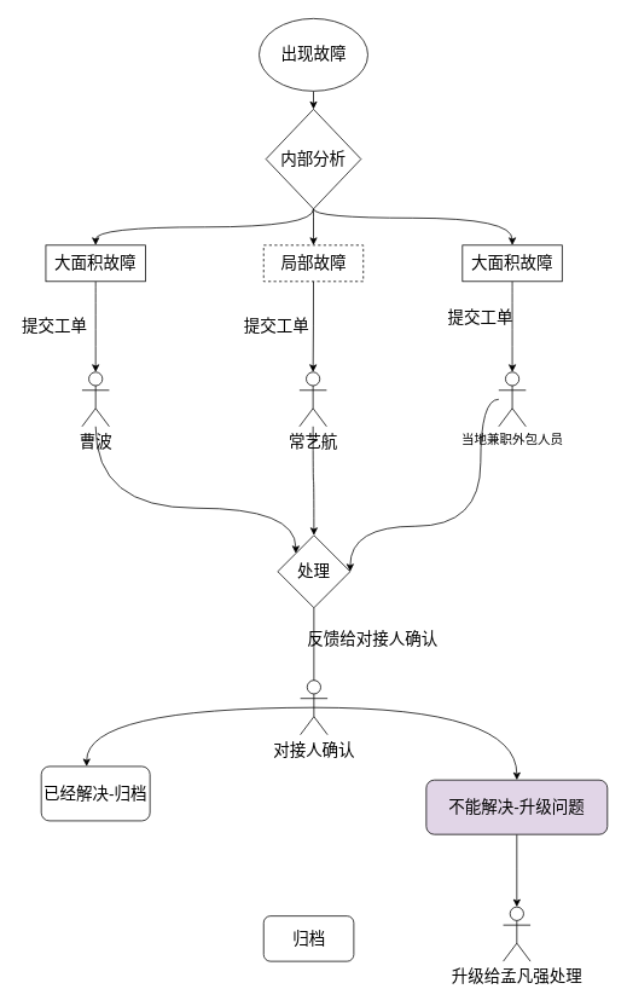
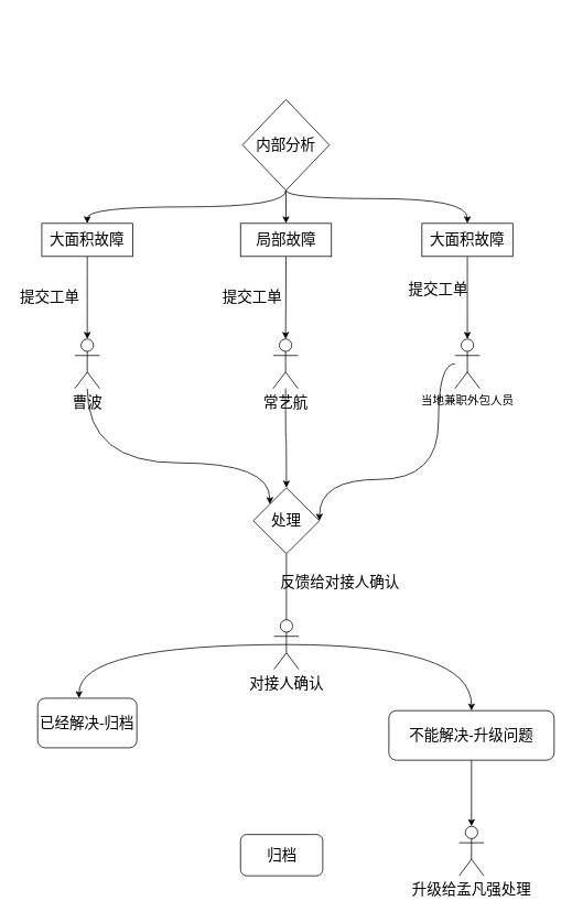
  <mxCell id="0" />
  <mxCell id="1" parent="0" />
  <mxCell id="2" style="edgeStyle=orthogonalEdgeStyle;curved=1;rounded=0;orthogonalLoop=1;jettySize=auto;html=1;exitX=0.5;exitY=1;exitDx=0;exitDy=0;entryX=0.5;entryY=0;entryDx=0;entryDy=0;entryPerimeter=0;" edge="1" parent="1" source="3" target="15"><mxGeometry relative="1" as="geometry" /></mxCell>
  <mxCell id="3" value="&lt;font style=&quot;font-size: 18px&quot;&gt;大面积故障&lt;br&gt;&lt;/font&gt;" style="rounded=0;whiteSpace=wrap;html=1;" vertex="1" parent="1"><mxGeometry x="50" y="270" width="110" height="40" as="geometry" /></mxCell>
- <mxCell id="4" style="edgeStyle=orthogonalEdgeStyle;rounded=0;orthogonalLoop=1;jettySize=auto;html=1;exitX=0.5;exitY=1;exitDx=0;exitDy=0;entryX=0.5;entryY=0;entryDx=0;entryDy=0;" edge="1" parent="1" source="5" target="9"><mxGeometry relative="1" as="geometry" /></mxCell>
- <mxCell id="5" value="&lt;font style=&quot;font-size: 18px&quot;&gt;出现故障&lt;/font&gt;" style="ellipse;whiteSpace=wrap;html=1;" vertex="1" parent="1"><mxGeometry x="285.5" y="20" width="120" height="80" as="geometry" /></mxCell>
  <mxCell id="6" style="edgeStyle=orthogonalEdgeStyle;curved=1;rounded=0;orthogonalLoop=1;jettySize=auto;html=1;exitX=0.5;exitY=1;exitDx=0;exitDy=0;entryX=0.5;entryY=0;entryDx=0;entryDy=0;" edge="1" parent="1" source="9" target="3"><mxGeometry relative="1" as="geometry" /></mxCell>
  <mxCell id="7" style="edgeStyle=orthogonalEdgeStyle;curved=1;rounded=0;orthogonalLoop=1;jettySize=auto;html=1;exitX=0.5;exitY=1;exitDx=0;exitDy=0;entryX=0.5;entryY=0;entryDx=0;entryDy=0;" edge="1" parent="1" source="9" target="11"><mxGeometry relative="1" as="geometry" /></mxCell>
  <mxCell id="8" style="edgeStyle=orthogonalEdgeStyle;curved=1;rounded=0;orthogonalLoop=1;jettySize=auto;html=1;exitX=0.5;exitY=1;exitDx=0;exitDy=0;" edge="1" parent="1" source="9" target="13"><mxGeometry relative="1" as="geometry"><Array as="points"><mxPoint x="346" y="240" /><mxPoint x="565" y="240" /></Array></mxGeometry></mxCell>
  <mxCell id="9" value="&lt;font style=&quot;font-size: 18px&quot;&gt;内部分析&lt;br&gt;&lt;/font&gt;" style="rhombus;whiteSpace=wrap;html=1;" vertex="1" parent="1"><mxGeometry x="293" y="120" width="105" height="110" as="geometry" /></mxCell>
  <mxCell id="10" style="edgeStyle=orthogonalEdgeStyle;curved=1;rounded=0;orthogonalLoop=1;jettySize=auto;html=1;exitX=0.5;exitY=1;exitDx=0;exitDy=0;entryX=0.5;entryY=0;entryDx=0;entryDy=0;entryPerimeter=0;" edge="1" parent="1" source="11" target="18"><mxGeometry relative="1" as="geometry" /></mxCell>
- <mxCell id="11" value="&lt;font style=&quot;font-size: 18px&quot;&gt;局部故障&lt;br&gt;&lt;/font&gt;" style="rounded=0;whiteSpace=wrap;html=1;dashed=1;" vertex="1" parent="1"><mxGeometry x="290.5" y="270" width="110" height="40" as="geometry" /></mxCell>
+ <mxCell id="11" value="&lt;font style=&quot;font-size: 18px&quot;&gt;局部故障&lt;br&gt;&lt;/font&gt;" style="rounded=0;whiteSpace=wrap;html=1;" vertex="1" parent="1"><mxGeometry x="290.5" y="270" width="110" height="40" as="geometry" /></mxCell>
  <mxCell id="12" style="edgeStyle=orthogonalEdgeStyle;curved=1;rounded=0;orthogonalLoop=1;jettySize=auto;html=1;exitX=0.5;exitY=1;exitDx=0;exitDy=0;entryX=0.5;entryY=0;entryDx=0;entryDy=0;entryPerimeter=0;" edge="1" parent="1" source="13" target="21"><mxGeometry relative="1" as="geometry" /></mxCell>
  <mxCell id="13" value="&lt;font style=&quot;font-size: 18px&quot;&gt;大面积故障&lt;br&gt;&lt;/font&gt;" style="rounded=0;whiteSpace=wrap;html=1;" vertex="1" parent="1"><mxGeometry x="510" y="270" width="110" height="40" as="geometry" /></mxCell>
  <mxCell id="14" style="edgeStyle=orthogonalEdgeStyle;curved=1;rounded=0;orthogonalLoop=1;jettySize=auto;html=1;entryX=0;entryY=0;entryDx=0;entryDy=0;" edge="1" parent="1" source="15" target="24"><mxGeometry relative="1" as="geometry"><Array as="points"><mxPoint x="105" y="560" /><mxPoint x="326" y="560" /></Array></mxGeometry></mxCell>
  <mxCell id="15" value="&lt;font style=&quot;font-size: 18px&quot;&gt;曹波&lt;/font&gt;" style="shape=umlActor;verticalLabelPosition=bottom;verticalAlign=top;html=1;outlineConnect=0;" vertex="1" parent="1"><mxGeometry x="90" y="410" width="30" height="60" as="geometry" /></mxCell>
  <mxCell id="16" value="&lt;font style=&quot;font-size: 18px&quot;&gt;提交工单&lt;/font&gt;" style="text;html=1;strokeColor=none;fillColor=none;align=center;verticalAlign=middle;whiteSpace=wrap;rounded=0;" vertex="1" parent="1"><mxGeometry x="20" y="350" width="80" height="20" as="geometry" /></mxCell>
  <mxCell id="17" style="edgeStyle=orthogonalEdgeStyle;curved=1;rounded=0;orthogonalLoop=1;jettySize=auto;html=1;entryX=0.5;entryY=0;entryDx=0;entryDy=0;" edge="1" parent="1" source="18" target="24"><mxGeometry relative="1" as="geometry" /></mxCell>
  <mxCell id="18" value="&lt;font style=&quot;font-size: 18px&quot;&gt;常艺航&lt;/font&gt;" style="shape=umlActor;verticalLabelPosition=bottom;verticalAlign=top;html=1;outlineConnect=0;" vertex="1" parent="1"><mxGeometry x="330" y="410" width="30" height="60" as="geometry" /></mxCell>
  <mxCell id="19" value="&lt;font style=&quot;font-size: 18px&quot;&gt;提交工单&lt;/font&gt;" style="text;html=1;strokeColor=none;fillColor=none;align=center;verticalAlign=middle;whiteSpace=wrap;rounded=0;" vertex="1" parent="1"><mxGeometry x="265" y="350" width="80" height="20" as="geometry" /></mxCell>
  <mxCell id="20" style="edgeStyle=orthogonalEdgeStyle;curved=1;rounded=0;orthogonalLoop=1;jettySize=auto;html=1;entryX=1;entryY=0.5;entryDx=0;entryDy=0;" edge="1" parent="1" source="21" target="24"><mxGeometry relative="1" as="geometry"><Array as="points"><mxPoint x="530" y="440" /><mxPoint x="530" y="580" /><mxPoint x="386" y="580" /></Array></mxGeometry></mxCell>
  <mxCell id="21" value="&lt;font style=&quot;font-size: 14px&quot;&gt;当地兼职外包人员&lt;/font&gt;" style="shape=umlActor;verticalLabelPosition=bottom;verticalAlign=top;html=1;outlineConnect=0;" vertex="1" parent="1"><mxGeometry x="550" y="410" width="30" height="60" as="geometry" /></mxCell>
  <mxCell id="22" value="&lt;font style=&quot;font-size: 18px&quot;&gt;提交工单&lt;/font&gt;" style="text;html=1;strokeColor=none;fillColor=none;align=center;verticalAlign=middle;whiteSpace=wrap;rounded=0;" vertex="1" parent="1"><mxGeometry x="490" y="340" width="80" height="20" as="geometry" /></mxCell>
  <mxCell id="23" style="edgeStyle=orthogonalEdgeStyle;curved=1;rounded=0;orthogonalLoop=1;jettySize=auto;html=1;exitX=0.5;exitY=1;exitDx=0;exitDy=0;" edge="1" parent="1" source="24"><mxGeometry relative="1" as="geometry"><mxPoint x="346" y="760" as="targetPoint" /></mxGeometry></mxCell>
  <mxCell id="24" value="&lt;font style=&quot;font-size: 18px&quot;&gt;处理&lt;br&gt;&lt;/font&gt;" style="rhombus;whiteSpace=wrap;html=1;" vertex="1" parent="1"><mxGeometry x="306" y="590" width="80" height="80" as="geometry" /></mxCell>
  <mxCell id="25" style="edgeStyle=orthogonalEdgeStyle;curved=1;rounded=0;orthogonalLoop=1;jettySize=auto;html=1;exitX=0.5;exitY=1;exitDx=0;exitDy=0;entryX=0.417;entryY=0;entryDx=0;entryDy=0;entryPerimeter=0;" edge="1" parent="1" target="27"><mxGeometry relative="1" as="geometry"><mxPoint x="346" y="780" as="sourcePoint" /></mxGeometry></mxCell>
  <mxCell id="26" value="&lt;font style=&quot;font-size: 18px&quot;&gt;反馈给对接人确认&lt;/font&gt;" style="text;html=1;strokeColor=none;fillColor=none;align=center;verticalAlign=middle;whiteSpace=wrap;rounded=0;" vertex="1" parent="1"><mxGeometry x="320" y="700" width="182" height="10" as="geometry" /></mxCell>
  <mxCell id="27" value="&lt;font style=&quot;font-size: 18px&quot;&gt;已经解决-归档&lt;br&gt;&lt;/font&gt;" style="rounded=1;whiteSpace=wrap;html=1;" vertex="1" parent="1"><mxGeometry x="45" y="845" width="120" height="60" as="geometry" /></mxCell>
  <mxCell id="28" style="edgeStyle=orthogonalEdgeStyle;curved=1;rounded=0;orthogonalLoop=1;jettySize=auto;html=1;exitX=0.5;exitY=1;exitDx=0;exitDy=0;entryX=0.5;entryY=0;entryDx=0;entryDy=0;" edge="1" parent="1" source="29"><mxGeometry relative="1" as="geometry"><mxPoint x="570" y="1000" as="targetPoint" /></mxGeometry></mxCell>
- <mxCell id="29" value="&lt;font style=&quot;font-size: 18px&quot;&gt;不能解决-升级问题&lt;br&gt;&lt;/font&gt;" style="rounded=1;whiteSpace=wrap;html=1;fillColor=#e1d5e7;" vertex="1" parent="1"><mxGeometry x="470" y="860" width="200" height="60" as="geometry" /></mxCell>
+ <mxCell id="29" value="&lt;font style=&quot;font-size: 18px&quot;&gt;不能解决-升级问题&lt;br&gt;&lt;/font&gt;" style="rounded=1;whiteSpace=wrap;html=1;" vertex="1" parent="1"><mxGeometry x="470" y="860" width="200" height="60" as="geometry" /></mxCell>
  <mxCell id="30" style="edgeStyle=orthogonalEdgeStyle;curved=1;rounded=0;orthogonalLoop=1;jettySize=auto;html=1;exitX=0.5;exitY=0.5;exitDx=0;exitDy=0;exitPerimeter=0;entryX=0.5;entryY=0;entryDx=0;entryDy=0;" edge="1" parent="1" source="31" target="29"><mxGeometry relative="1" as="geometry" /></mxCell>
  <mxCell id="31" value="&lt;font style=&quot;font-size: 18px&quot;&gt;对接人确认&lt;/font&gt;" style="shape=umlActor;verticalLabelPosition=bottom;verticalAlign=top;html=1;outlineConnect=0;" vertex="1" parent="1"><mxGeometry x="331" y="750" width="30" height="60" as="geometry" /></mxCell>
  <mxCell id="32" value="&lt;font style=&quot;font-size: 18px&quot;&gt;升级给孟凡强处理&lt;/font&gt;" style="shape=umlActor;verticalLabelPosition=bottom;verticalAlign=top;html=1;outlineConnect=0;" vertex="1" parent="1"><mxGeometry x="555" y="1000" width="30" height="60" as="geometry" /></mxCell>
  <mxCell id="33" value="&lt;font style=&quot;font-size: 18px&quot;&gt;归档&lt;br&gt;&lt;/font&gt;" style="rounded=1;whiteSpace=wrap;html=1;" vertex="1" parent="1"><mxGeometry x="290.5" y="1010" width="99.5" height="50" as="geometry" /></mxCell>
